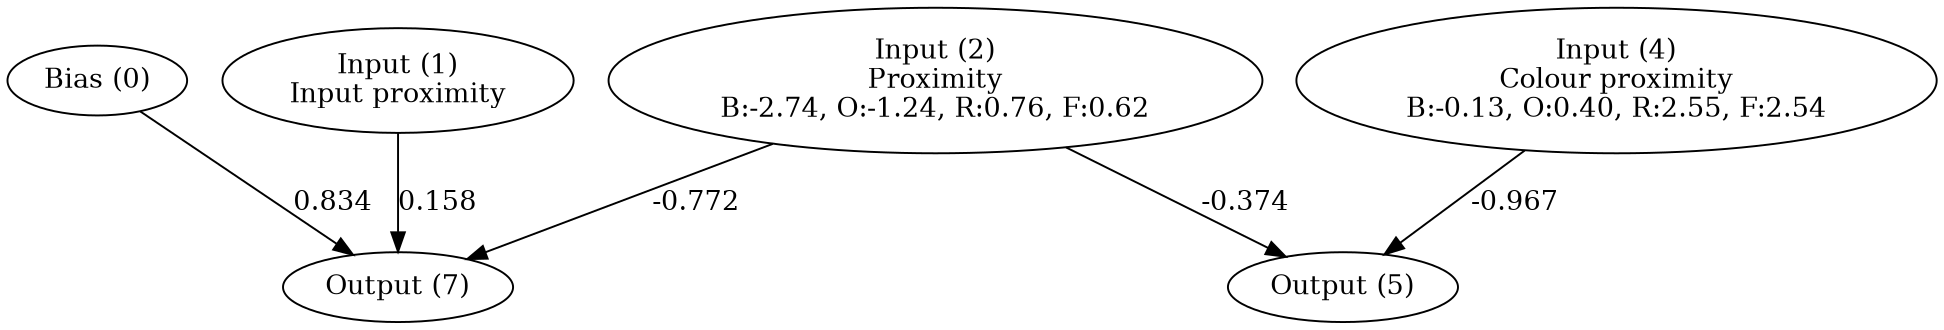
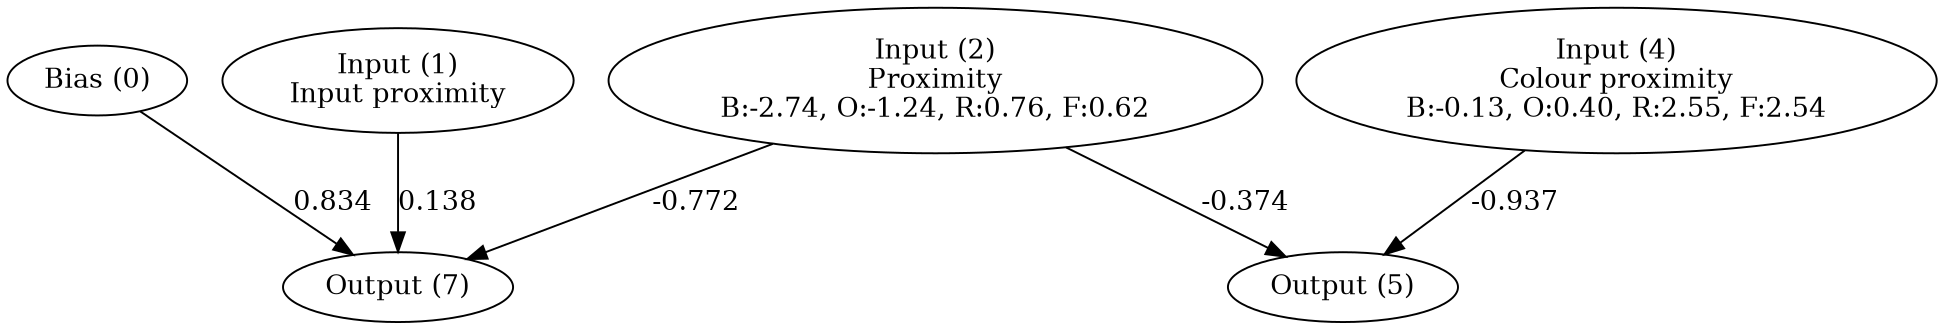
  digraph {
    n1 [label="Bias (0)"]
    n2 [label="Input (1)\nInput proximity"]
    n3 [label="Input (2)\nProximity\nB:-2.74, O:-1.24, R:0.76, F:0.62"]
    n4 [label="Input (4)\nColour proximity\nB:-0.13, O:0.40, R:2.55, F:2.54"]
    n5 [label="Output (5)"]
    n6 [label="Output (7)"]
    subgraph sub_1 {
      rank=same
      n1
      n2
      n3
      n4
    }
    subgraph sub_2 {
      rank=same
      n5
      n6
    }
    n1 -> n6 [label=0.834]
-   n2 -> n6 [label=0.158]
+   n2 -> n6 [label=0.138]
    n3 -> n5 [label=-0.374]
    n3 -> n6 [label=-0.772]
-   n4 -> n5 [label=-0.967]
+   n4 -> n5 [label=-0.937]
  }
